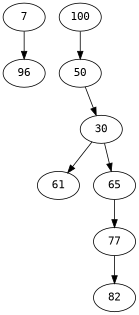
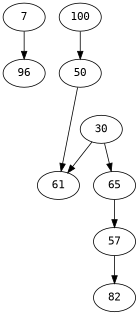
  digraph {
    fontname="DejaVu Sans Mono"
    node [fontname="DejaVu Sans Mono"]
    edge [fontname="DejaVu Sans Mono"]
    7
    96
    30
    61
    65
    50
    n7 [label=82]
-   77
+   77 [label=57]
    100
    7 -> 96
    30 -> 61
    30 -> 65
    65 -> 77
-   50 -> 30
+   50 -> 61
    77 -> n7
    100 -> 50
  }
